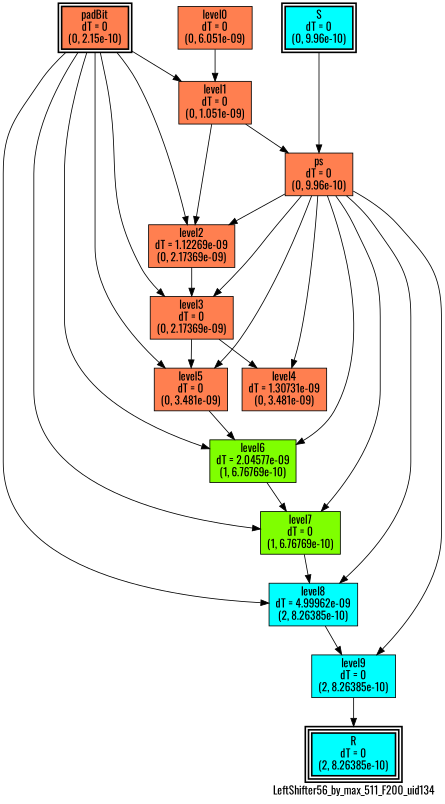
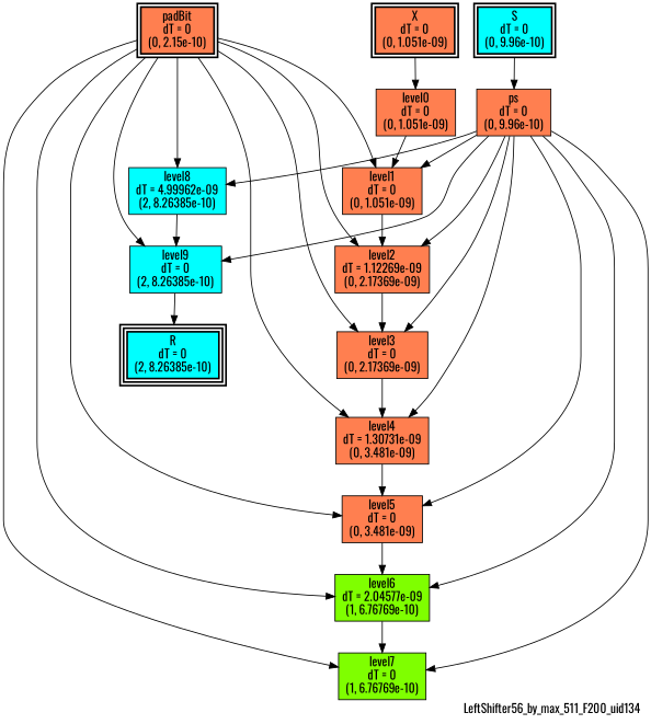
  digraph {
    fontname=Oswald
    label=LeftShifter56_by_max_511_F200_uid134
    labeljust=right
    labelloc=bottom
    nodesep=0.25
    ranksep=0.5
    node [color=black fillcolor=coral fontname=Oswald peripheries=1 shape=box style=filled]
    edge [arrowhead=normal arrowsize=1.0 arrowtail=normal color=black dir=forward fontname=Oswald]
+   n1 [label="X\ndT = 0\n(0, 1.051e-09)" peripheries=2 style="bold, filled"]
    n2 [fillcolor=cyan label="S\ndT = 0\n(0, 9.96e-10)" peripheries=2 style="bold, filled"]
    n3 [label="padBit\ndT = 0\n(0, 2.15e-10)" peripheries=2 style="bold, filled"]
    n4 [fillcolor=cyan label="R\ndT = 0\n(2, 8.26385e-10)" peripheries=3 style="bold, filled"]
-   n5 [label="level0\ndT = 0\n(0, 6.051e-09)"]
+   n5 [label="level0\ndT = 0\n(0, 1.051e-09)"]
    n6 [label="ps\ndT = 0\n(0, 9.96e-10)"]
    n7 [label="level1\ndT = 0\n(0, 1.051e-09)"]
    n8 [label="level2\ndT = 1.12269e-09\n(0, 2.17369e-09)"]
    n9 [label="level3\ndT = 0\n(0, 2.17369e-09)"]
    n10 [label="level4\ndT = 1.30731e-09\n(0, 3.481e-09)"]
    n11 [label="level5\ndT = 0\n(0, 3.481e-09)"]
    n12 [fillcolor=chartreuse label="level6\ndT = 2.04577e-09\n(1, 6.76769e-10)"]
    n13 [fillcolor=chartreuse label="level7\ndT = 0\n(1, 6.76769e-10)"]
    n14 [fillcolor=cyan label="level8\ndT = 4.99962e-09\n(2, 8.26385e-10)"]
    n15 [fillcolor=cyan label="level9\ndT = 0\n(2, 8.26385e-10)"]
    subgraph sub_1 {
      rank=same
+     n1
      n2
      n3
    }
    subgraph sub_2 {
      rank=same
      n4
    }
+   n1 -> n5
    n2 -> n6
    n3 -> n7
    n3 -> n8
    n3 -> n9
+   n3 -> n10
    n3 -> n11
    n3 -> n12
    n3 -> n13
    n3 -> n14
+   n3 -> n15
    n5 -> n7
-   n7 -> n6
+   n6 -> n7
    n6 -> n8
    n6 -> n9
    n6 -> n10
    n6 -> n11
    n6 -> n12
    n6 -> n13
    n6 -> n14
    n6 -> n15
    n7 -> n8
    n8 -> n9
    n9 -> n10
-   n9 -> n11
+   n10 -> n11
    n11 -> n12
    n12 -> n13
-   n13 -> n14
    n14 -> n15
    n15 -> n4
  }
